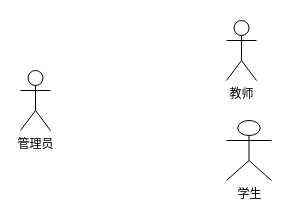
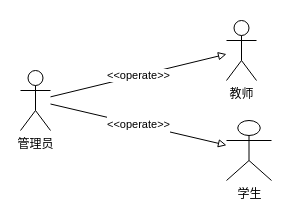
  <mxCell id="0" />
  <mxCell id="1" parent="0" />
+ <mxCell id="2" value="&amp;lt;&amp;lt;operate&amp;gt;&amp;gt;" style="rounded=0;orthogonalLoop=1;jettySize=auto;html=1;endArrow=block;endFill=0;" edge="1" parent="1" source="4" target="6"><mxGeometry relative="1" as="geometry" /></mxCell>
+ <mxCell id="3" value="&#10;&#10;&lt;span style=&quot;color: rgb(0, 0, 0); font-family: helvetica; font-size: 11px; font-style: normal; font-weight: 400; letter-spacing: normal; text-align: center; text-indent: 0px; text-transform: none; word-spacing: 0px; background-color: rgb(255, 255, 255); display: inline; float: none;&quot;&gt;&amp;lt;&amp;lt;operate&amp;gt;&amp;gt;&lt;/span&gt;&#10;&#10;" style="edgeStyle=none;rounded=0;orthogonalLoop=1;jettySize=auto;html=1;endArrow=block;endFill=0;" edge="1" parent="1" source="4" target="5"><mxGeometry relative="1" as="geometry" /></mxCell>
  <mxCell id="4" value="管理员" style="shape=umlActor;verticalLabelPosition=bottom;verticalAlign=top;html=1;outlineConnect=0;" parent="1" vertex="1"><mxGeometry x="20" y="70" width="30" height="60" as="geometry" /></mxCell>
  <mxCell id="5" value="学生" style="shape=umlActor;verticalLabelPosition=bottom;verticalAlign=top;html=1;outlineConnect=0;" parent="1" vertex="1"><mxGeometry x="226" y="120" width="45" height="60" as="geometry" /></mxCell>
  <mxCell id="6" value="教师" style="shape=umlActor;verticalLabelPosition=bottom;verticalAlign=top;html=1;outlineConnect=0;" vertex="1" parent="1"><mxGeometry x="226" y="20" width="30" height="60" as="geometry" /></mxCell>
